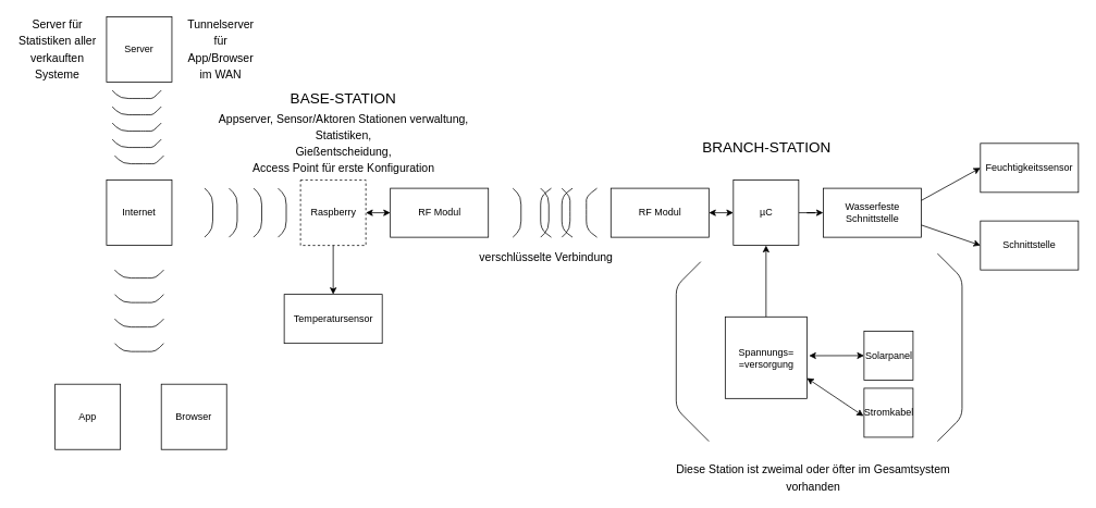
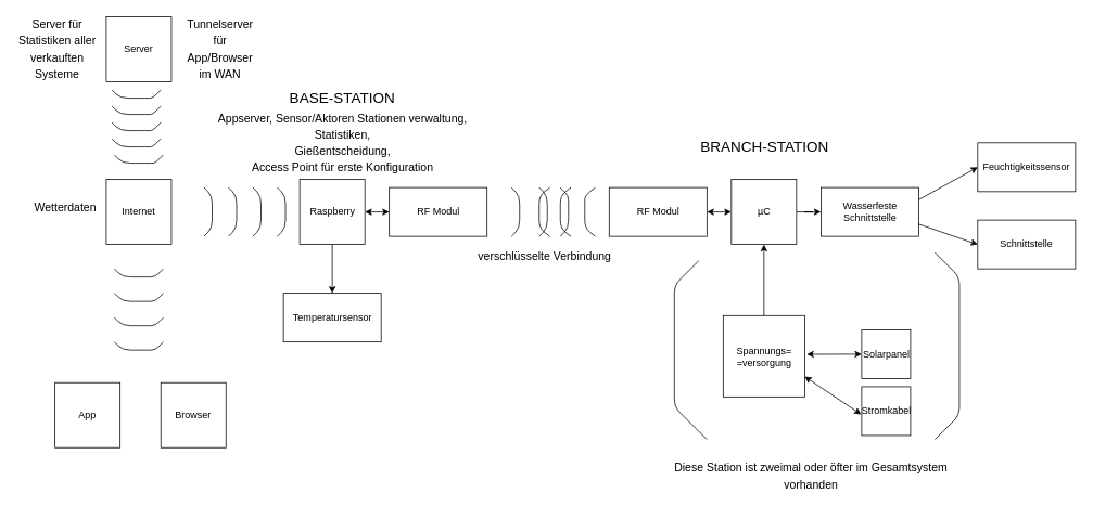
  <mxCell id="0" />
  <mxCell id="1" parent="0" />
- <mxCell id="2" value="Raspberry" style="whiteSpace=wrap;html=1;aspect=fixed;dashed=1;" parent="1" vertex="1"><mxGeometry x="367.5" y="220" width="80" height="80" as="geometry" /></mxCell>
+ <mxCell id="2" value="Raspberry" style="whiteSpace=wrap;html=1;aspect=fixed;" parent="1" vertex="1"><mxGeometry x="367.5" y="220" width="80" height="80" as="geometry" /></mxCell>
  <mxCell id="3" value="RF Modul" style="rounded=0;whiteSpace=wrap;html=1;" parent="1" vertex="1"><mxGeometry x="477.5" y="230" width="120" height="60" as="geometry" /></mxCell>
  <mxCell id="4" value="Internet" style="whiteSpace=wrap;html=1;aspect=fixed;" parent="1" vertex="1"><mxGeometry x="130" y="220" width="80" height="80" as="geometry" /></mxCell>
  <mxCell id="5" value="App" style="whiteSpace=wrap;html=1;aspect=fixed;" parent="1" vertex="1"><mxGeometry x="67" y="470" width="80" height="80" as="geometry" /></mxCell>
  <mxCell id="6" value="Browser" style="whiteSpace=wrap;html=1;aspect=fixed;" parent="1" vertex="1"><mxGeometry x="197" y="470" width="80" height="80" as="geometry" /></mxCell>
  <mxCell id="7" value="&lt;font style=&quot;font-size: 14px&quot;&gt;Server für Statistiken aller verkauften Systeme&lt;br&gt;&lt;/font&gt;" style="text;html=1;strokeColor=none;fillColor=none;align=center;verticalAlign=middle;whiteSpace=wrap;rounded=0;fontSize=17;" parent="1" vertex="1"><mxGeometry x="20" y="45" width="100" height="30" as="geometry" /></mxCell>
  <mxCell id="8" value="" style="endArrow=none;html=1;" parent="1" edge="1"><mxGeometry width="50" height="50" relative="1" as="geometry"><mxPoint x="250" y="290" as="sourcePoint" /><mxPoint x="250" y="230" as="targetPoint" /><Array as="points"><mxPoint x="260" y="280" /><mxPoint x="260" y="240" /></Array></mxGeometry></mxCell>
  <mxCell id="9" value="" style="endArrow=none;html=1;" parent="1" edge="1"><mxGeometry width="50" height="50" relative="1" as="geometry"><mxPoint x="280" y="290" as="sourcePoint" /><mxPoint x="280" y="230" as="targetPoint" /><Array as="points"><mxPoint x="290" y="280" /><mxPoint x="290" y="240" /></Array></mxGeometry></mxCell>
  <mxCell id="10" value="" style="endArrow=none;html=1;" parent="1" edge="1"><mxGeometry width="50" height="50" relative="1" as="geometry"><mxPoint x="310" y="290" as="sourcePoint" /><mxPoint x="310" y="230" as="targetPoint" /><Array as="points"><mxPoint x="320" y="280" /><mxPoint x="320" y="240" /></Array></mxGeometry></mxCell>
  <mxCell id="11" value="" style="endArrow=none;html=1;" parent="1" edge="1"><mxGeometry width="50" height="50" relative="1" as="geometry"><mxPoint x="340" y="290" as="sourcePoint" /><mxPoint x="340" y="230" as="targetPoint" /><Array as="points"><mxPoint x="350" y="280" /><mxPoint x="350" y="240" /></Array></mxGeometry></mxCell>
  <mxCell id="12" value="" style="endArrow=classic;startArrow=classic;html=1;exitX=1;exitY=0.5;exitDx=0;exitDy=0;" parent="1" source="2" edge="1"><mxGeometry width="50" height="50" relative="1" as="geometry"><mxPoint x="617.5" y="330" as="sourcePoint" /><mxPoint x="477.5" y="260" as="targetPoint" /></mxGeometry></mxCell>
  <mxCell id="13" value="" style="endArrow=none;html=1;" parent="1" edge="1"><mxGeometry width="50" height="50" relative="1" as="geometry"><mxPoint x="140" y="330" as="sourcePoint" /><mxPoint x="200" y="330" as="targetPoint" /><Array as="points"><mxPoint x="150" y="340" /><mxPoint x="170" y="340" /><mxPoint x="190" y="340" /></Array></mxGeometry></mxCell>
  <mxCell id="14" value="" style="endArrow=none;html=1;" parent="1" edge="1"><mxGeometry width="50" height="50" relative="1" as="geometry"><mxPoint x="140" y="360" as="sourcePoint" /><mxPoint x="200" y="360" as="targetPoint" /><Array as="points"><mxPoint x="150" y="370" /><mxPoint x="170" y="370" /><mxPoint x="190" y="370" /></Array></mxGeometry></mxCell>
  <mxCell id="15" value="" style="endArrow=none;html=1;" parent="1" edge="1"><mxGeometry width="50" height="50" relative="1" as="geometry"><mxPoint x="140" y="390" as="sourcePoint" /><mxPoint x="200" y="390" as="targetPoint" /><Array as="points"><mxPoint x="150" y="400" /><mxPoint x="170" y="400" /><mxPoint x="190" y="400" /></Array></mxGeometry></mxCell>
  <mxCell id="16" value="" style="endArrow=none;html=1;" parent="1" edge="1"><mxGeometry width="50" height="50" relative="1" as="geometry"><mxPoint x="140" y="420" as="sourcePoint" /><mxPoint x="200" y="420" as="targetPoint" /><Array as="points"><mxPoint x="150" y="430" /><mxPoint x="170" y="430" /><mxPoint x="190" y="430" /></Array></mxGeometry></mxCell>
  <mxCell id="17" value="" style="endArrow=none;html=1;" parent="1" edge="1"><mxGeometry width="50" height="50" relative="1" as="geometry"><mxPoint x="627.5" y="290" as="sourcePoint" /><mxPoint x="627.5" y="230" as="targetPoint" /><Array as="points"><mxPoint x="637.5" y="280" /><mxPoint x="637.5" y="240" /></Array></mxGeometry></mxCell>
  <mxCell id="18" value="" style="endArrow=none;html=1;" parent="1" edge="1"><mxGeometry width="50" height="50" relative="1" as="geometry"><mxPoint x="661.5" y="290" as="sourcePoint" /><mxPoint x="661.5" y="230" as="targetPoint" /><Array as="points"><mxPoint x="671.5" y="280" /><mxPoint x="671.5" y="240" /></Array></mxGeometry></mxCell>
  <mxCell id="19" value="" style="endArrow=none;html=1;" parent="1" edge="1"><mxGeometry width="50" height="50" relative="1" as="geometry"><mxPoint x="687.5" y="290" as="sourcePoint" /><mxPoint x="687.5" y="230" as="targetPoint" /><Array as="points"><mxPoint x="697.5" y="280" /><mxPoint x="697.5" y="260" /><mxPoint x="697.5" y="240" /></Array></mxGeometry></mxCell>
  <mxCell id="20" value="RF Modul" style="rounded=0;whiteSpace=wrap;html=1;" parent="1" vertex="1"><mxGeometry x="747.5" y="230" width="120" height="60" as="geometry" /></mxCell>
  <mxCell id="21" value="&lt;font style=&quot;font-size: 18px&quot;&gt;BASE-STATION&lt;/font&gt;" style="text;html=1;strokeColor=none;fillColor=none;align=center;verticalAlign=middle;whiteSpace=wrap;rounded=0;" parent="1" vertex="1"><mxGeometry x="320" y="110" width="200" height="20" as="geometry" /></mxCell>
  <mxCell id="22" value="" style="edgeStyle=orthogonalEdgeStyle;rounded=0;orthogonalLoop=1;jettySize=auto;html=1;" parent="1" source="23" target="30" edge="1"><mxGeometry relative="1" as="geometry" /></mxCell>
  <mxCell id="23" value="µC" style="whiteSpace=wrap;html=1;aspect=fixed;" parent="1" vertex="1"><mxGeometry x="897.5" y="220" width="80" height="80" as="geometry" /></mxCell>
  <mxCell id="24" value="" style="endArrow=classic;startArrow=classic;html=1;exitX=1;exitY=0.5;exitDx=0;exitDy=0;" parent="1" source="20" edge="1"><mxGeometry width="50" height="50" relative="1" as="geometry"><mxPoint x="667.5" y="340" as="sourcePoint" /><mxPoint x="897.5" y="260" as="targetPoint" /></mxGeometry></mxCell>
  <mxCell id="25" value="Feuchtigkeitssensor" style="rounded=0;whiteSpace=wrap;html=1;" parent="1" vertex="1"><mxGeometry x="1200" y="175" width="120" height="60" as="geometry" /></mxCell>
  <mxCell id="26" value="Spannungs=&lt;br&gt;=versorgung" style="whiteSpace=wrap;html=1;aspect=fixed;" parent="1" vertex="1"><mxGeometry x="887.5" y="387.5" width="100" height="100" as="geometry" /></mxCell>
  <mxCell id="27" value="Solarpanel" style="whiteSpace=wrap;html=1;aspect=fixed;" parent="1" vertex="1"><mxGeometry x="1057.5" y="405" width="60" height="60" as="geometry" /></mxCell>
  <mxCell id="28" value="" style="endArrow=classic;startArrow=classic;html=1;exitX=0;exitY=0.5;exitDx=0;exitDy=0;entryX=1.026;entryY=0.476;entryDx=0;entryDy=0;entryPerimeter=0;" parent="1" source="27" target="26" edge="1"><mxGeometry width="50" height="50" relative="1" as="geometry"><mxPoint x="997.5" y="507.5" as="sourcePoint" /><mxPoint x="1047.5" y="457.5" as="targetPoint" /></mxGeometry></mxCell>
  <mxCell id="29" value="" style="endArrow=classic;startArrow=classic;html=1;exitX=-0.011;exitY=0.568;exitDx=0;exitDy=0;entryX=1;entryY=0.75;entryDx=0;entryDy=0;exitPerimeter=0;" parent="1" source="34" target="26" edge="1"><mxGeometry width="50" height="50" relative="1" as="geometry"><mxPoint x="837.5" y="502.5" as="sourcePoint" /><mxPoint x="1047.5" y="457.5" as="targetPoint" /></mxGeometry></mxCell>
  <mxCell id="30" value="Wasserfeste Schnittstelle" style="whiteSpace=wrap;html=1;" parent="1" vertex="1"><mxGeometry x="1007.5" y="230" width="120" height="60" as="geometry" /></mxCell>
  <mxCell id="31" value="&lt;font style=&quot;font-size: 18px&quot;&gt;BRANCH-STATION&lt;/font&gt;" style="text;html=1;align=center;verticalAlign=middle;resizable=0;points=[];autosize=1;" parent="1" vertex="1"><mxGeometry x="852.5" y="170" width="170" height="20" as="geometry" /></mxCell>
  <mxCell id="32" value="" style="endArrow=classic;html=1;exitX=1;exitY=0.25;exitDx=0;exitDy=0;entryX=0;entryY=0.5;entryDx=0;entryDy=0;" parent="1" source="30" target="25" edge="1"><mxGeometry width="50" height="50" relative="1" as="geometry"><mxPoint x="1147.5" y="250" as="sourcePoint" /><mxPoint x="1197.5" y="200" as="targetPoint" /></mxGeometry></mxCell>
  <mxCell id="33" value="&lt;font style=&quot;font-size: 14px&quot;&gt;Appserver, Sensor/Aktoren Stationen verwaltung,&lt;br&gt;Statistiken,&lt;br&gt;Gießentscheidung,&lt;br&gt;Access Point für erste Konfiguration&lt;br&gt;&lt;/font&gt;" style="text;html=1;strokeColor=none;fillColor=none;align=center;verticalAlign=middle;whiteSpace=wrap;rounded=0;fontSize=17;" parent="1" vertex="1"><mxGeometry x="242.5" y="160" width="355" height="30" as="geometry" /></mxCell>
  <mxCell id="34" value="Stromkabel" style="whiteSpace=wrap;html=1;aspect=fixed;" parent="1" vertex="1"><mxGeometry x="1057.5" y="475" width="60" height="60" as="geometry" /></mxCell>
  <mxCell id="35" value="" style="endArrow=classic;html=1;fontSize=17;exitX=0.5;exitY=0;exitDx=0;exitDy=0;entryX=0.5;entryY=1;entryDx=0;entryDy=0;" parent="1" source="26" target="23" edge="1"><mxGeometry width="50" height="50" relative="1" as="geometry"><mxPoint x="967.5" y="320" as="sourcePoint" /><mxPoint x="1017.5" y="270" as="targetPoint" /></mxGeometry></mxCell>
  <mxCell id="36" value="" style="endArrow=none;html=1;" parent="1" edge="1"><mxGeometry width="50" height="50" relative="1" as="geometry"><mxPoint x="700.5" y="290" as="sourcePoint" /><mxPoint x="700.5" y="230" as="targetPoint" /><Array as="points"><mxPoint x="687.5" y="280" /><mxPoint x="687.5" y="240" /></Array></mxGeometry></mxCell>
  <mxCell id="37" value="" style="endArrow=none;html=1;" parent="1" edge="1"><mxGeometry width="50" height="50" relative="1" as="geometry"><mxPoint x="730.5" y="290" as="sourcePoint" /><mxPoint x="730.5" y="230" as="targetPoint" /><Array as="points"><mxPoint x="717.5" y="280" /><mxPoint x="717.5" y="256" /><mxPoint x="717.5" y="240" /></Array></mxGeometry></mxCell>
  <mxCell id="38" value="" style="endArrow=none;html=1;" parent="1" edge="1"><mxGeometry width="50" height="50" relative="1" as="geometry"><mxPoint x="674.5" y="290" as="sourcePoint" /><mxPoint x="674.5" y="230" as="targetPoint" /><Array as="points"><mxPoint x="661.5" y="280" /><mxPoint x="661.5" y="240" /></Array></mxGeometry></mxCell>
  <mxCell id="39" value="&lt;span style=&quot;font-size: 14px&quot;&gt;verschlüsselte Verbindung&lt;/span&gt;" style="text;html=1;strokeColor=none;fillColor=none;align=center;verticalAlign=middle;whiteSpace=wrap;rounded=0;fontSize=17;" parent="1" vertex="1"><mxGeometry x="567.5" y="300" width="201" height="30" as="geometry" /></mxCell>
  <mxCell id="40" value="&lt;span style=&quot;font-size: 14px&quot;&gt;Diese Station ist zweimal oder öfter im Gesamtsystem vorhanden&lt;/span&gt;" style="text;html=1;strokeColor=none;fillColor=none;align=center;verticalAlign=middle;whiteSpace=wrap;rounded=0;fontSize=17;" parent="1" vertex="1"><mxGeometry x="817.5" y="570" width="355" height="30" as="geometry" /></mxCell>
  <mxCell id="41" value="" style="endArrow=none;html=1;" parent="1" edge="1"><mxGeometry width="50" height="50" relative="1" as="geometry"><mxPoint x="867.5" y="540" as="sourcePoint" /><mxPoint x="857.5" y="320" as="targetPoint" /><Array as="points"><mxPoint x="827.5" y="500" /><mxPoint x="827.5" y="350" /></Array></mxGeometry></mxCell>
  <mxCell id="42" value="" style="endArrow=none;html=1;" parent="1" edge="1"><mxGeometry width="50" height="50" relative="1" as="geometry"><mxPoint x="1147.5" y="540" as="sourcePoint" /><mxPoint x="1147.5" y="310" as="targetPoint" /><Array as="points"><mxPoint x="1177.5" y="510" /><mxPoint x="1177.5" y="340" /></Array></mxGeometry></mxCell>
  <mxCell id="43" value="Server" style="whiteSpace=wrap;html=1;aspect=fixed;" parent="1" vertex="1"><mxGeometry x="130" y="20" width="80" height="80" as="geometry" /></mxCell>
  <mxCell id="44" value="" style="endArrow=none;html=1;" parent="1" edge="1"><mxGeometry width="50" height="50" relative="1" as="geometry"><mxPoint x="137" y="110" as="sourcePoint" /><mxPoint x="197" y="110" as="targetPoint" /><Array as="points"><mxPoint x="147" y="120" /><mxPoint x="167" y="120" /><mxPoint x="177" y="120" /><mxPoint x="187" y="120" /></Array></mxGeometry></mxCell>
  <mxCell id="45" value="" style="endArrow=none;html=1;" parent="1" edge="1"><mxGeometry width="50" height="50" relative="1" as="geometry"><mxPoint x="137" y="130" as="sourcePoint" /><mxPoint x="197" y="130" as="targetPoint" /><Array as="points"><mxPoint x="147" y="140" /><mxPoint x="167" y="140" /><mxPoint x="177" y="140" /><mxPoint x="187" y="140" /></Array></mxGeometry></mxCell>
  <mxCell id="46" value="" style="endArrow=none;html=1;" parent="1" edge="1"><mxGeometry width="50" height="50" relative="1" as="geometry"><mxPoint x="137" y="150" as="sourcePoint" /><mxPoint x="197" y="150" as="targetPoint" /><Array as="points"><mxPoint x="147" y="160" /><mxPoint x="167" y="160" /><mxPoint x="177" y="160" /><mxPoint x="187" y="160" /></Array></mxGeometry></mxCell>
  <mxCell id="47" value="" style="endArrow=none;html=1;" parent="1" edge="1"><mxGeometry width="50" height="50" relative="1" as="geometry"><mxPoint x="137" y="170" as="sourcePoint" /><mxPoint x="197" y="170" as="targetPoint" /><Array as="points"><mxPoint x="147" y="180" /><mxPoint x="167" y="180" /><mxPoint x="177" y="180" /><mxPoint x="187" y="180" /></Array></mxGeometry></mxCell>
  <mxCell id="48" value="" style="endArrow=none;html=1;" parent="1" edge="1"><mxGeometry width="50" height="50" relative="1" as="geometry"><mxPoint x="140" y="190" as="sourcePoint" /><mxPoint x="200" y="190" as="targetPoint" /><Array as="points"><mxPoint x="150" y="200" /><mxPoint x="170" y="200" /><mxPoint x="180" y="200" /><mxPoint x="190" y="200" /></Array></mxGeometry></mxCell>
+ <mxCell id="49" value="&lt;font style=&quot;font-size: 14px&quot;&gt;Wetterdaten&lt;br&gt;&lt;/font&gt;" style="text;html=1;strokeColor=none;fillColor=none;align=center;verticalAlign=middle;whiteSpace=wrap;rounded=0;fontSize=17;" parent="1" vertex="1"><mxGeometry x="30" y="240" width="100" height="30" as="geometry" /></mxCell>
  <mxCell id="50" value="&lt;font style=&quot;font-size: 14px&quot;&gt;Tunnelserver für App/Browser im WAN&lt;br&gt;&lt;/font&gt;" style="text;html=1;strokeColor=none;fillColor=none;align=center;verticalAlign=middle;whiteSpace=wrap;rounded=0;fontSize=17;" parent="1" vertex="1"><mxGeometry x="220" y="45" width="100" height="30" as="geometry" /></mxCell>
  <mxCell id="51" value="Temperatursensor" style="rounded=0;whiteSpace=wrap;html=1;" vertex="1" parent="1"><mxGeometry x="347.5" y="360" width="120" height="60" as="geometry" /></mxCell>
  <mxCell id="52" value="" style="endArrow=classic;html=1;fontSize=17;exitX=0.5;exitY=1;exitDx=0;exitDy=0;entryX=0.5;entryY=0;entryDx=0;entryDy=0;" edge="1" parent="1" source="2" target="51"><mxGeometry width="50" height="50" relative="1" as="geometry"><mxPoint x="1127.5" y="275" as="sourcePoint" /><mxPoint x="1270" y="290" as="targetPoint" /><Array as="points" /></mxGeometry></mxCell>
  <mxCell id="53" value="Schnittstelle" style="rounded=0;whiteSpace=wrap;html=1;" vertex="1" parent="1"><mxGeometry x="1200" y="270" width="120" height="60" as="geometry" /></mxCell>
  <mxCell id="54" value="" style="endArrow=classic;html=1;exitX=1;exitY=0.25;exitDx=0;exitDy=0;entryX=0;entryY=0.5;entryDx=0;entryDy=0;" edge="1" parent="1" target="53"><mxGeometry width="50" height="50" relative="1" as="geometry"><mxPoint x="1127.5" y="275" as="sourcePoint" /><mxPoint x="1200" y="250" as="targetPoint" /></mxGeometry></mxCell>
